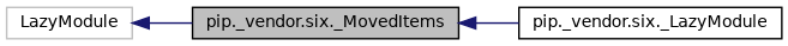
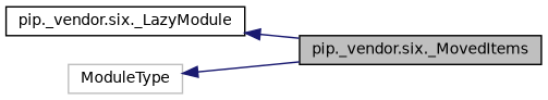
  digraph {
    rankdir=LR
    node [color=black fillcolor=white fontname=Helvetica fontsize=10 shape=record style=filled]
    edge [color=midnightblue dir=back fontname=Helvetica fontsize=10 labelfontname=Helvetica labelfontsize=10 style=solid]
    n1 [fillcolor=grey75 fontcolor=black height=0.2 label="pip._vendor.six._MovedItems" width=0.4]
    n2 [height=0.2 label="pip._vendor.six._LazyModule" width=0.4]
-   n3 [color=grey75 height=0.2 label=LazyModule width=0.4]
-   n1 -> n2
+   n3 [color=grey75 height=0.2 label=ModuleType width=0.4]
+   n2 -> n1
    n3 -> n1
  }
